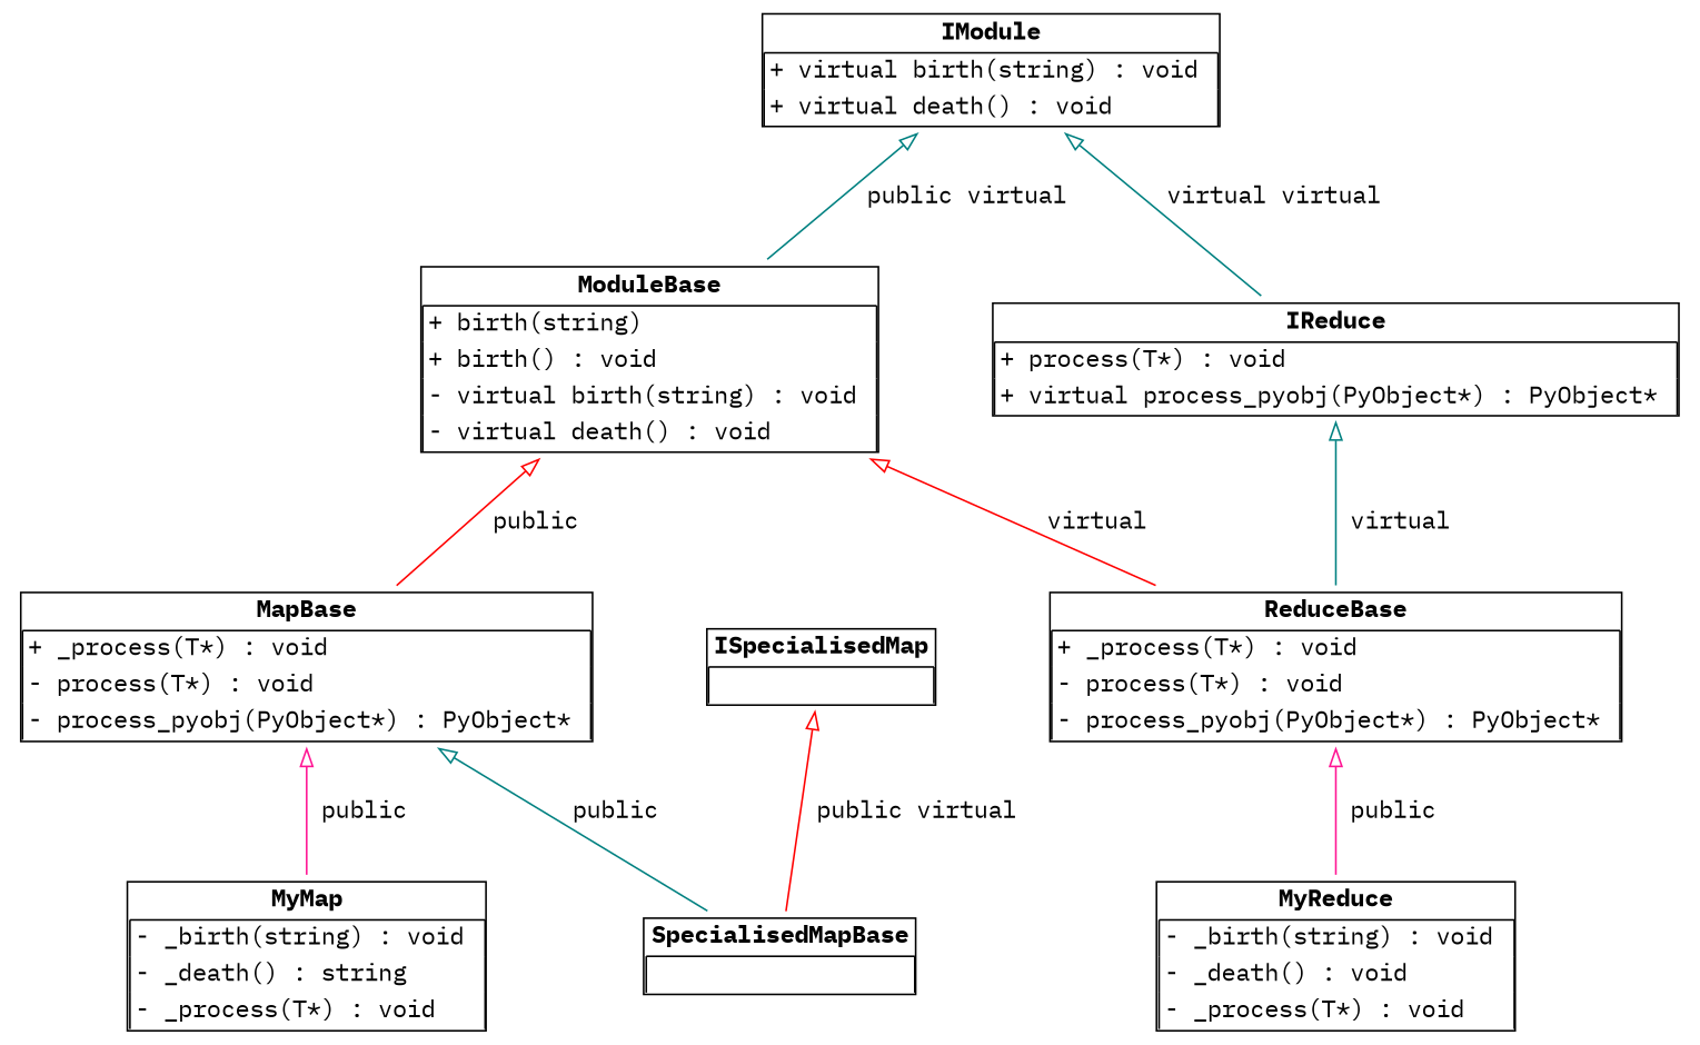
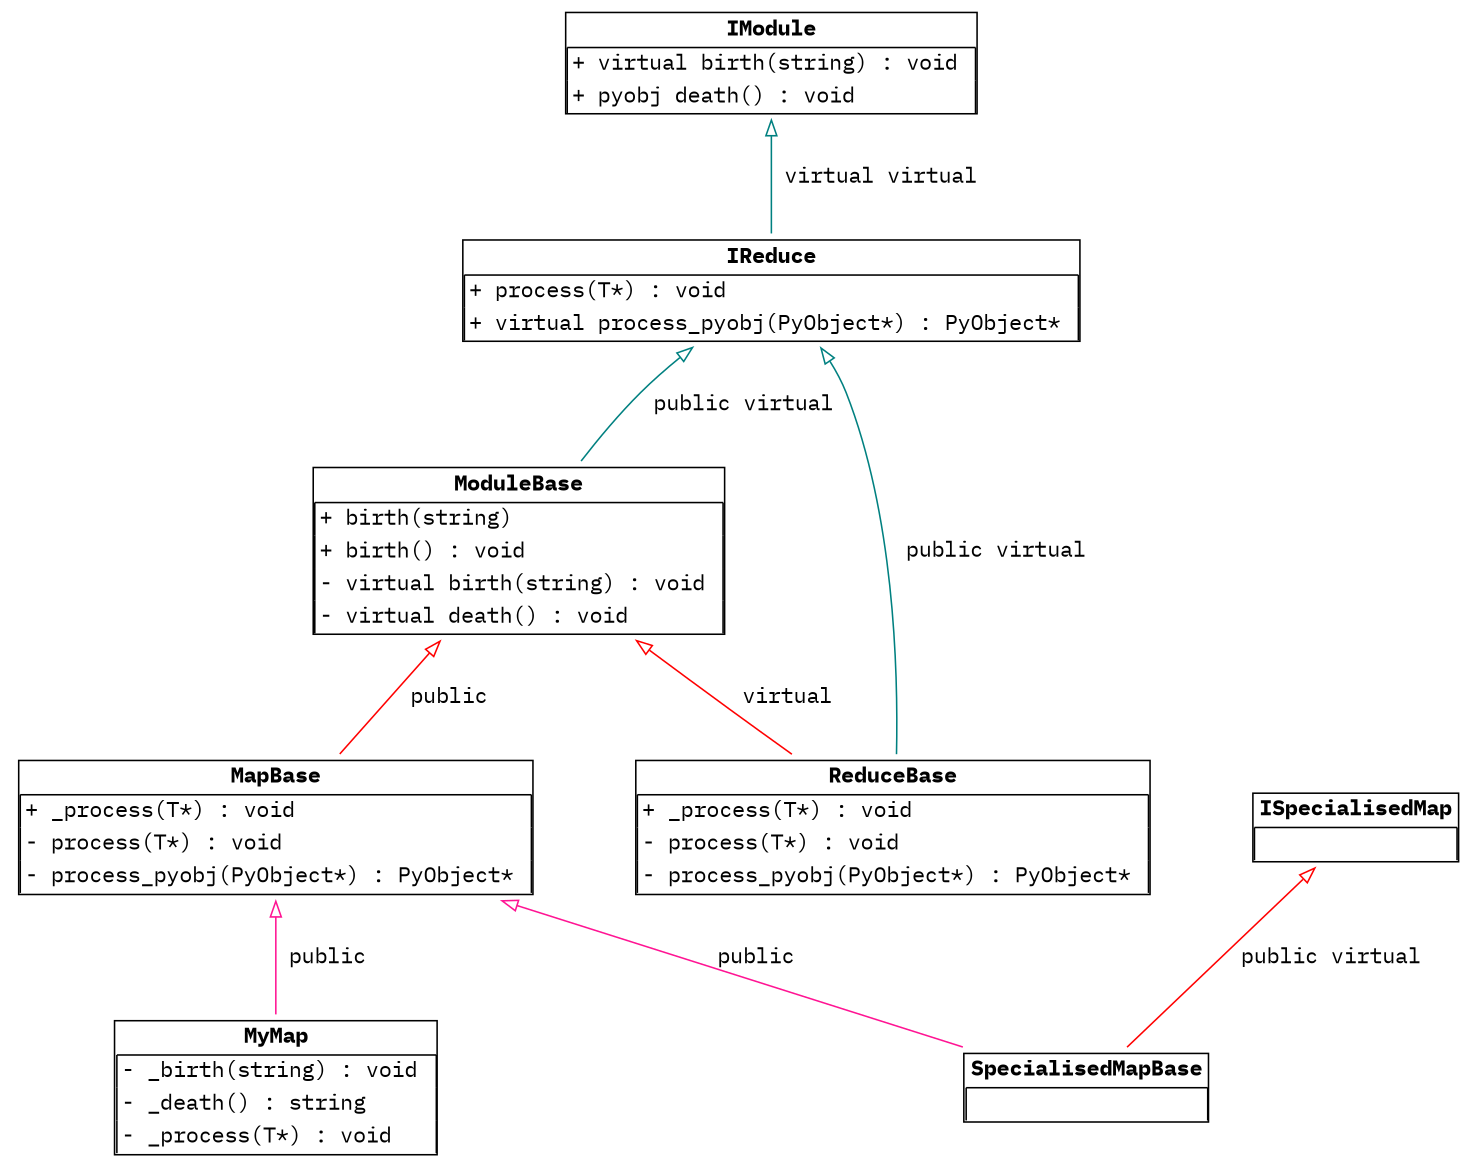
  digraph {
    fontname="IBM Plex Mono"
    nodesep=0.7
    ranksep=0.8
    node [fontname="IBM Plex Mono" shape=none]
    edge [arrowtail=empty color=teal dir=back fontname="IBM Plex Mono"]
-   n1 [label=<<TABLE BORDER="1" CELLBORDER="1" CELLSPACING="0">                                  <TR><TD PORT="f0" SIDES="B"><B>IModule</B></TD></TR>                                  <TR><TD PORT="f1" ALIGN="LEFT" SIDES="LR">+ virtual birth(string) : void </TD></TR>                                  <TR><TD PORT="f2" ALIGN="LEFT" SIDES="LR">+ virtual death() : void </TD></TR>                                 </TABLE>>]
+   n1 [label=<<TABLE BORDER="1" CELLBORDER="1" CELLSPACING="0">                                  <TR><TD PORT="f0" SIDES="B"><B>IModule</B></TD></TR>                                  <TR><TD PORT="f1" ALIGN="LEFT" SIDES="LR">+ virtual birth(string) : void </TD></TR>                                  <TR><TD PORT="f2" ALIGN="LEFT" SIDES="LR">+ pyobj death() : void </TD></TR>                                 </TABLE>>]
    n2 [label=<<TABLE BORDER="1" CELLBORDER="1" CELLSPACING="0">                                    <TR><TD PORT="f0" SIDES="B"><B>ModuleBase</B></TD></TR>                                    <TR><TD PORT="f1" ALIGN="LEFT" SIDES="LR">+ birth(string) </TD></TR>                                    <TR><TD PORT="f2" ALIGN="LEFT" SIDES="LR">+ birth() : void </TD></TR>                                    <TR><TD PORT="f3" ALIGN="LEFT" SIDES="LR">- virtual birth(string) : void </TD></TR>                                    <TR><TD PORT="f4" ALIGN="LEFT" SIDES="LR">- virtual death() : void </TD></TR>                                 </TABLE>>]
    n3 [label=<<TABLE BORDER="1" CELLBORDER="1" CELLSPACING="0">                            <TR><TD PORT="f0" SIDES="B"><B>IReduce</B></TD></TR>                            <TR><TD PORT="f1" ALIGN="LEFT" SIDES="LR">+ process(T*) : void </TD></TR>                            <TR><TD PORT="f2" ALIGN="LEFT" SIDES="LR">+ virtual process_pyobj(PyObject*) : PyObject* </TD></TR>                          </TABLE>>]
    n4 [label=<<TABLE BORDER="1" CELLBORDER="1" CELLSPACING="0">                                 <TR><TD PORT="f0" SIDES="B"><B>MapBase</B></TD></TR>                                 <TR><TD PORT="f1" ALIGN="LEFT" SIDES="LR">+ _process(T*) : void </TD></TR>                                 <TR><TD PORT="f2" ALIGN="LEFT" SIDES="LR">- process(T*) : void </TD></TR>                                 <TR><TD PORT="f3" ALIGN="LEFT" SIDES="LR">- process_pyobj(PyObject*) : PyObject* </TD></TR>                               </TABLE>>]
    n5 [label=<<TABLE BORDER="1" CELLBORDER="1" CELLSPACING="0">                                 <TR><TD PORT="f0" SIDES="B"><B>ReduceBase</B></TD></TR>                                 <TR><TD PORT="f1" ALIGN="LEFT" SIDES="LR">+ _process(T*) : void </TD></TR>                                 <TR><TD PORT="f2" ALIGN="LEFT" SIDES="LR">- process(T*) : void </TD></TR>                                 <TR><TD PORT="f3" ALIGN="LEFT" SIDES="LR">- process_pyobj(PyObject*) : PyObject* </TD></TR>                               </TABLE>>]
    n6 [label=<<TABLE BORDER="1" CELLBORDER="1" CELLSPACING="0">                               <TR><TD PORT="f0" SIDES="B"><B>MyMap</B></TD></TR>                               <TR><TD PORT="f1" ALIGN="LEFT" SIDES="LR">- _birth(string) : void </TD></TR>                               <TR><TD PORT="f2" ALIGN="LEFT" SIDES="LR">- _death() : string </TD></TR>                               <TR><TD PORT="f3" ALIGN="LEFT" SIDES="LR">- _process(T*) : void </TD></TR>                             </TABLE>>]
    n7 [label=<<TABLE BORDER="1" CELLBORDER="1" CELLSPACING="0">                                             <TR><TD PORT="f0" SIDES="B"><B>SpecialisedMapBase</B></TD></TR>                                             <TR><TD PORT="f1" SIDES="LR"> </TD></TR>                                           </TABLE>>]
    n8 [label=<<TABLE BORDER="1" CELLBORDER="1" CELLSPACING="0">                                         <TR><TD PORT="f0" SIDES="B"><B>ISpecialisedMap</B></TD></TR>                                         <TR><TD PORT="f1" SIDES="LR"> </TD></TR>                                       </TABLE>>]
-   n9 [label=<<TABLE BORDER="1" CELLBORDER="1" CELLSPACING="0">                               <TR><TD PORT="f0" SIDES="B"><B>MyReduce</B></TD></TR>                               <TR><TD PORT="f1" ALIGN="LEFT" SIDES="LR">- _birth(string) : void </TD></TR>                               <TR><TD PORT="f2" ALIGN="LEFT" SIDES="LR">- _death() : void </TD></TR>                               <TR><TD PORT="f3" ALIGN="LEFT" SIDES="LR">- _process(T*) : void </TD></TR>                             </TABLE>>]
-   n1 -> n2 [label=" public virtual"]
+   n3 -> n2 [label=" public virtual"]
    n1 -> n3 [label=" virtual virtual"]
    n2 -> n4 [color=red label=" public"]
    n2 -> n5 [color=red label=" virtual"]
-   n3 -> n5 [label=" virtual"]
+   n3 -> n5 [label=" public virtual"]
    n4 -> n6 [color=deeppink label=" public"]
-   n4 -> n7 [label=" public"]
-   n5 -> n9 [color=deeppink label=" public"]
+   n4 -> n7 [color=deeppink label=" public"]
    n8 -> n7 [color=red label=" public virtual"]
  }
